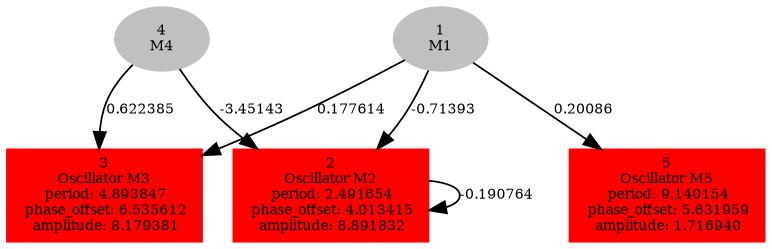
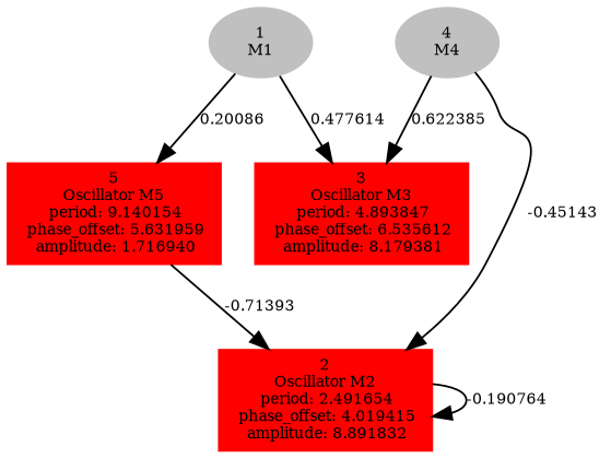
  digraph {
    forcelabels=true
    node [color=red fontsize=8 style=filled shape=box]
    edge [fontsize=8]
    n1 [color=grey label=<1<BR/>M1> shape=""]
-   n2 [label=<2<BR />Oscillator M2<BR /> period: 2.491654<BR /> phase_offset: 4.013415<BR /> amplitude: 8.891832>]
+   n2 [label=<2<BR />Oscillator M2<BR /> period: 2.491654<BR /> phase_offset: 4.019415<BR /> amplitude: 8.891832>]
    n3 [label=<3<BR />Oscillator M3<BR /> period: 4.893847<BR /> phase_offset: 6.535612<BR /> amplitude: 8.179381>]
    n4 [label=<5<BR />Oscillator M5<BR /> period: 9.140154<BR /> phase_offset: 5.631959<BR /> amplitude: 1.716940>]
    n5 [color=grey label=<4<BR/>M4> shape=""]
-   n1 -> n2 [label="-0.71393 "]
-   n1 -> n3 [label="0.177614 "]
+   n4 -> n2 [label="-0.71393 "]
+   n1 -> n3 [label="0.477614 "]
    n1 -> n4 [label="0.20086 "]
    n2 -> n2 [label="-0.190764 "]
-   n5 -> n2 [label="-3.45143 "]
+   n5 -> n2 [label="-0.45143 "]
    n5 -> n3 [label="0.622385 "]
  }
